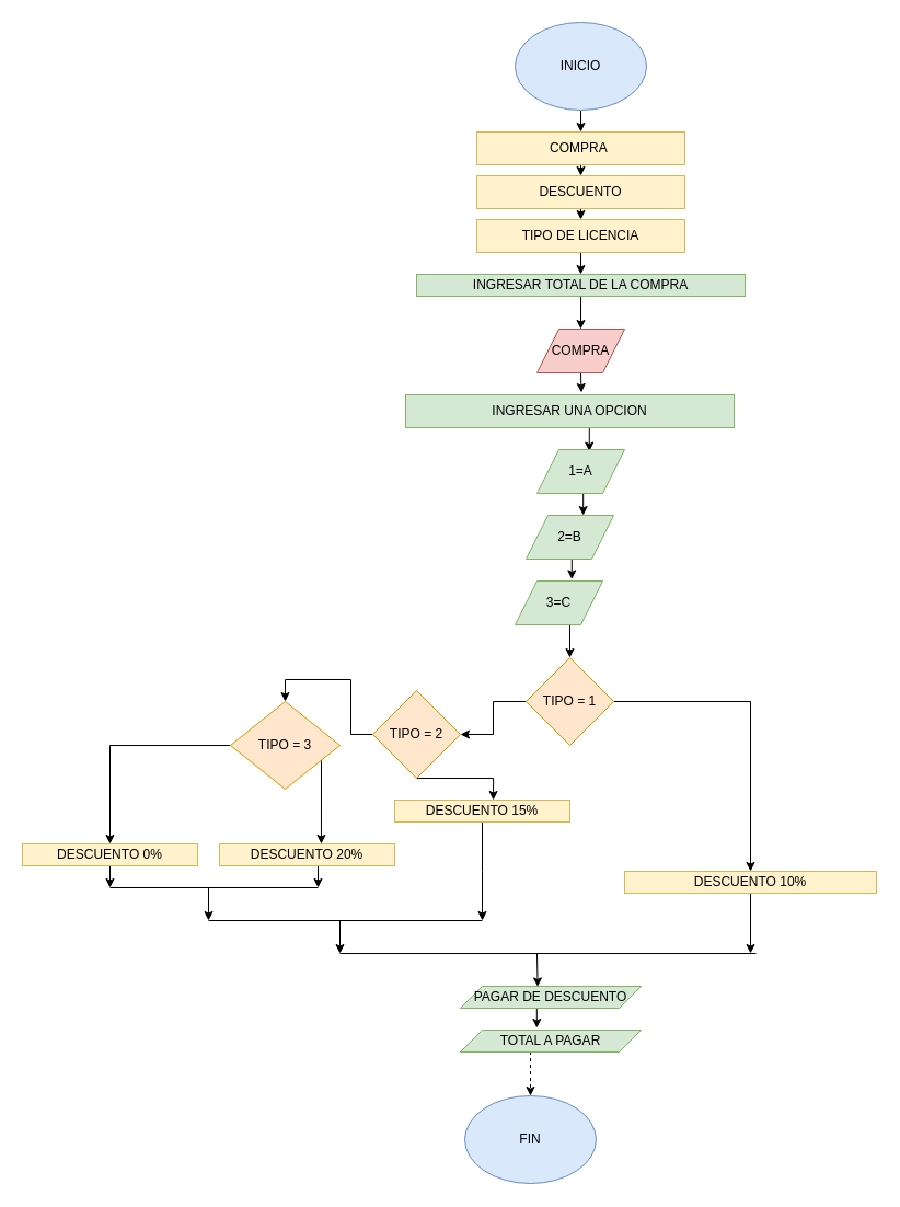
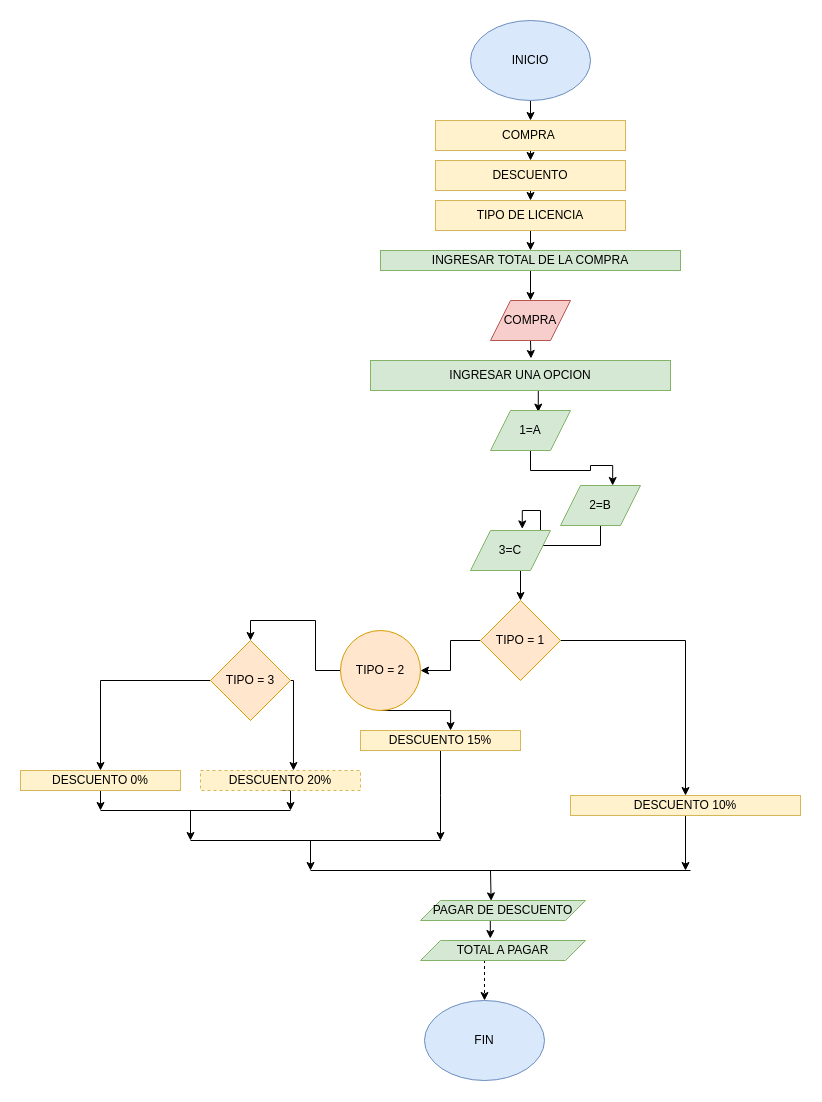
  <mxCell id="0" />
  <mxCell id="1" parent="0" />
  <mxCell id="2" style="edgeStyle=orthogonalEdgeStyle;rounded=0;orthogonalLoop=1;jettySize=auto;html=1;exitX=0.5;exitY=1;exitDx=0;exitDy=0;entryX=0.5;entryY=0;entryDx=0;entryDy=0;" edge="1" parent="1" source="3" target="5"><mxGeometry relative="1" as="geometry" /></mxCell>
  <mxCell id="3" value="INICIO" style="ellipse;whiteSpace=wrap;html=1;fillColor=#dae8fc;strokeColor=#6c8ebf;" vertex="1" parent="1"><mxGeometry x="470" y="20" width="120" height="80" as="geometry" /></mxCell>
  <mxCell id="4" style="edgeStyle=orthogonalEdgeStyle;rounded=0;orthogonalLoop=1;jettySize=auto;html=1;exitX=0.5;exitY=1;exitDx=0;exitDy=0;entryX=0.5;entryY=0;entryDx=0;entryDy=0;" edge="1" parent="1" source="5" target="7"><mxGeometry relative="1" as="geometry" /></mxCell>
  <mxCell id="5" value="COMPRA&amp;nbsp;" style="rounded=0;whiteSpace=wrap;html=1;fillColor=#fff2cc;strokeColor=#d6b656;" vertex="1" parent="1"><mxGeometry x="435" y="120" width="190" height="30" as="geometry" /></mxCell>
  <mxCell id="6" style="edgeStyle=orthogonalEdgeStyle;rounded=0;orthogonalLoop=1;jettySize=auto;html=1;exitX=0.5;exitY=1;exitDx=0;exitDy=0;entryX=0.5;entryY=0;entryDx=0;entryDy=0;" edge="1" parent="1" source="7" target="9"><mxGeometry relative="1" as="geometry" /></mxCell>
  <mxCell id="7" value="DESCUENTO" style="rounded=0;whiteSpace=wrap;html=1;fillColor=#fff2cc;strokeColor=#d6b656;" vertex="1" parent="1"><mxGeometry x="435" y="160" width="190" height="30" as="geometry" /></mxCell>
  <mxCell id="8" style="edgeStyle=orthogonalEdgeStyle;rounded=0;orthogonalLoop=1;jettySize=auto;html=1;exitX=0.5;exitY=1;exitDx=0;exitDy=0;entryX=0.5;entryY=0;entryDx=0;entryDy=0;" edge="1" parent="1" source="9" target="11"><mxGeometry relative="1" as="geometry" /></mxCell>
  <mxCell id="9" value="TIPO DE LICENCIA" style="rounded=0;whiteSpace=wrap;html=1;fillColor=#fff2cc;strokeColor=#d6b656;" vertex="1" parent="1"><mxGeometry x="435" y="200" width="190" height="30" as="geometry" /></mxCell>
  <mxCell id="10" style="edgeStyle=orthogonalEdgeStyle;rounded=0;orthogonalLoop=1;jettySize=auto;html=1;exitX=0.5;exitY=1;exitDx=0;exitDy=0;entryX=0.5;entryY=0;entryDx=0;entryDy=0;" edge="1" parent="1" source="11" target="13"><mxGeometry relative="1" as="geometry" /></mxCell>
  <mxCell id="11" value="INGRESAR TOTAL DE LA COMPRA" style="rounded=0;whiteSpace=wrap;html=1;fillColor=#d5e8d4;strokeColor=#82b366;" vertex="1" parent="1"><mxGeometry x="380" y="250" width="300" height="20" as="geometry" /></mxCell>
  <mxCell id="12" style="edgeStyle=orthogonalEdgeStyle;rounded=0;orthogonalLoop=1;jettySize=auto;html=1;exitX=0.5;exitY=1;exitDx=0;exitDy=0;entryX=0.535;entryY=-0.067;entryDx=0;entryDy=0;entryPerimeter=0;" edge="1" parent="1" source="13" target="15"><mxGeometry relative="1" as="geometry" /></mxCell>
  <mxCell id="13" value="COMPRA" style="shape=parallelogram;perimeter=parallelogramPerimeter;whiteSpace=wrap;html=1;fixedSize=1;fillColor=#f8cecc;strokeColor=#b85450;" vertex="1" parent="1"><mxGeometry x="490" y="300" width="80" height="40" as="geometry" /></mxCell>
  <mxCell id="14" style="edgeStyle=orthogonalEdgeStyle;rounded=0;orthogonalLoop=1;jettySize=auto;html=1;exitX=0.5;exitY=1;exitDx=0;exitDy=0;entryX=0.597;entryY=0.04;entryDx=0;entryDy=0;entryPerimeter=0;" edge="1" parent="1" source="15" target="17"><mxGeometry relative="1" as="geometry" /></mxCell>
  <mxCell id="15" value="INGRESAR UNA OPCION" style="rounded=0;whiteSpace=wrap;html=1;fillColor=#d5e8d4;strokeColor=#82b366;" vertex="1" parent="1"><mxGeometry x="370" y="360" width="300" height="30" as="geometry" /></mxCell>
  <mxCell id="16" style="edgeStyle=orthogonalEdgeStyle;rounded=0;orthogonalLoop=1;jettySize=auto;html=1;exitX=0.5;exitY=1;exitDx=0;exitDy=0;entryX=0.652;entryY=0;entryDx=0;entryDy=0;entryPerimeter=0;" edge="1" parent="1" source="17" target="19"><mxGeometry relative="1" as="geometry" /></mxCell>
  <mxCell id="17" value="1=A" style="shape=parallelogram;perimeter=parallelogramPerimeter;whiteSpace=wrap;html=1;fixedSize=1;fillColor=#d5e8d4;strokeColor=#82b366;" vertex="1" parent="1"><mxGeometry x="490" y="410" width="80" height="40" as="geometry" /></mxCell>
  <mxCell id="18" style="edgeStyle=orthogonalEdgeStyle;rounded=0;orthogonalLoop=1;jettySize=auto;html=1;exitX=0.5;exitY=1;exitDx=0;exitDy=0;entryX=0.647;entryY=-0.04;entryDx=0;entryDy=0;entryPerimeter=0;" edge="1" parent="1" source="19" target="21"><mxGeometry relative="1" as="geometry" /></mxCell>
- <mxCell id="19" value="2=B" style="shape=parallelogram;perimeter=parallelogramPerimeter;whiteSpace=wrap;html=1;fixedSize=1;fillColor=#d5e8d4;strokeColor=#82b366;" vertex="1" parent="1"><mxGeometry x="480" y="470" width="80" height="40" as="geometry" /></mxCell>
+ <mxCell id="19" value="2=B" style="shape=parallelogram;perimeter=parallelogramPerimeter;whiteSpace=wrap;html=1;fixedSize=1;fillColor=#d5e8d4;strokeColor=#82b366;" vertex="1" parent="1"><mxGeometry x="560" y="485" width="80" height="40" as="geometry" /></mxCell>
  <mxCell id="20" style="edgeStyle=orthogonalEdgeStyle;rounded=0;orthogonalLoop=1;jettySize=auto;html=1;exitX=0.5;exitY=1;exitDx=0;exitDy=0;entryX=0.5;entryY=0;entryDx=0;entryDy=0;" edge="1" parent="1" source="21" target="24"><mxGeometry relative="1" as="geometry" /></mxCell>
  <mxCell id="21" value="3=C" style="shape=parallelogram;perimeter=parallelogramPerimeter;whiteSpace=wrap;html=1;fixedSize=1;fillColor=#d5e8d4;strokeColor=#82b366;" vertex="1" parent="1"><mxGeometry x="470" y="530" width="80" height="40" as="geometry" /></mxCell>
  <mxCell id="22" style="edgeStyle=orthogonalEdgeStyle;rounded=0;orthogonalLoop=1;jettySize=auto;html=1;exitX=0;exitY=0.5;exitDx=0;exitDy=0;entryX=1;entryY=0.5;entryDx=0;entryDy=0;" edge="1" parent="1" source="24" target="27"><mxGeometry relative="1" as="geometry" /></mxCell>
  <mxCell id="23" style="edgeStyle=orthogonalEdgeStyle;rounded=0;orthogonalLoop=1;jettySize=auto;html=1;exitX=1;exitY=0.5;exitDx=0;exitDy=0;" edge="1" parent="1" source="24" target="32"><mxGeometry relative="1" as="geometry" /></mxCell>
  <mxCell id="24" value="TIPO = 1" style="rhombus;whiteSpace=wrap;html=1;fillColor=#ffe6cc;strokeColor=#d79b00;" vertex="1" parent="1"><mxGeometry x="480" y="600" width="80" height="80" as="geometry" /></mxCell>
  <mxCell id="25" style="edgeStyle=orthogonalEdgeStyle;rounded=0;orthogonalLoop=1;jettySize=auto;html=1;exitX=0;exitY=0.5;exitDx=0;exitDy=0;entryX=0.5;entryY=0;entryDx=0;entryDy=0;" edge="1" parent="1" source="27" target="30"><mxGeometry relative="1" as="geometry" /></mxCell>
  <mxCell id="26" style="edgeStyle=orthogonalEdgeStyle;rounded=0;orthogonalLoop=1;jettySize=auto;html=1;exitX=0.5;exitY=1;exitDx=0;exitDy=0;entryX=0.563;entryY=0;entryDx=0;entryDy=0;entryPerimeter=0;" edge="1" parent="1" source="27" target="34"><mxGeometry relative="1" as="geometry"><Array as="points"><mxPoint x="450" y="710" /></Array></mxGeometry></mxCell>
- <mxCell id="27" value="TIPO = 2" style="rhombus;whiteSpace=wrap;html=1;fillColor=#ffe6cc;strokeColor=#d79b00;" vertex="1" parent="1"><mxGeometry x="340" y="630" width="80" height="80" as="geometry" /></mxCell>
+ <mxCell id="27" value="TIPO = 2" style="ellipse;whiteSpace=wrap;html=1;fillColor=#ffe6cc;strokeColor=#d79b00;" vertex="1" parent="1"><mxGeometry x="340" y="630" width="80" height="80" as="geometry" /></mxCell>
  <mxCell id="28" style="edgeStyle=orthogonalEdgeStyle;rounded=0;orthogonalLoop=1;jettySize=auto;html=1;entryX=0.5;entryY=0;entryDx=0;entryDy=0;" edge="1" parent="1" source="30" target="38"><mxGeometry relative="1" as="geometry" /></mxCell>
  <mxCell id="29" style="edgeStyle=orthogonalEdgeStyle;rounded=0;orthogonalLoop=1;jettySize=auto;html=1;exitX=1;exitY=0.5;exitDx=0;exitDy=0;entryX=0.581;entryY=0;entryDx=0;entryDy=0;entryPerimeter=0;" edge="1" parent="1" source="30" target="36"><mxGeometry relative="1" as="geometry"><Array as="points"><mxPoint x="293" y="680" /></Array></mxGeometry></mxCell>
- <mxCell id="30" value="TIPO = 3&lt;br&gt;" style="rhombus;whiteSpace=wrap;html=1;fillColor=#ffe6cc;strokeColor=#d79b00;" vertex="1" parent="1"><mxGeometry x="210" y="640" width="100" height="80" as="geometry" /></mxCell>
+ <mxCell id="30" value="TIPO = 3&lt;br&gt;" style="rhombus;whiteSpace=wrap;html=1;fillColor=#ffe6cc;strokeColor=#d79b00;" vertex="1" parent="1"><mxGeometry x="210" y="640" width="80" height="80" as="geometry" /></mxCell>
  <mxCell id="31" style="edgeStyle=orthogonalEdgeStyle;rounded=0;orthogonalLoop=1;jettySize=auto;html=1;exitX=0.5;exitY=1;exitDx=0;exitDy=0;" edge="1" parent="1" source="32"><mxGeometry relative="1" as="geometry"><mxPoint x="685" y="870" as="targetPoint" /></mxGeometry></mxCell>
  <mxCell id="32" value="DESCUENTO 10%" style="rounded=0;whiteSpace=wrap;html=1;fillColor=#fff2cc;strokeColor=#d6b656;" vertex="1" parent="1"><mxGeometry x="570" y="795" width="230" height="20" as="geometry" /></mxCell>
  <mxCell id="33" style="edgeStyle=orthogonalEdgeStyle;rounded=0;orthogonalLoop=1;jettySize=auto;html=1;exitX=0.5;exitY=1;exitDx=0;exitDy=0;" edge="1" parent="1" source="34"><mxGeometry relative="1" as="geometry"><mxPoint x="440" y="840" as="targetPoint" /></mxGeometry></mxCell>
  <mxCell id="34" value="DESCUENTO 15%" style="rounded=0;whiteSpace=wrap;html=1;fillColor=#fff2cc;strokeColor=#d6b656;" vertex="1" parent="1"><mxGeometry x="360" y="730" width="160" height="20" as="geometry" /></mxCell>
  <mxCell id="35" style="edgeStyle=orthogonalEdgeStyle;rounded=0;orthogonalLoop=1;jettySize=auto;html=1;exitX=0.5;exitY=1;exitDx=0;exitDy=0;" edge="1" parent="1" source="36"><mxGeometry relative="1" as="geometry"><mxPoint x="290" y="810" as="targetPoint" /></mxGeometry></mxCell>
- <mxCell id="36" value="DESCUENTO 20%" style="rounded=0;whiteSpace=wrap;html=1;fillColor=#fff2cc;strokeColor=#d6b656;" vertex="1" parent="1"><mxGeometry x="200" y="770" width="160" height="20" as="geometry" /></mxCell>
+ <mxCell id="36" value="DESCUENTO 20%" style="rounded=0;whiteSpace=wrap;html=1;fillColor=#fff2cc;strokeColor=#d6b656;dashed=1;" vertex="1" parent="1"><mxGeometry x="200" y="770" width="160" height="20" as="geometry" /></mxCell>
  <mxCell id="37" style="edgeStyle=orthogonalEdgeStyle;rounded=0;orthogonalLoop=1;jettySize=auto;html=1;" edge="1" parent="1" source="38"><mxGeometry relative="1" as="geometry"><mxPoint x="100" y="810" as="targetPoint" /></mxGeometry></mxCell>
  <mxCell id="38" value="DESCUENTO 0%" style="rounded=0;whiteSpace=wrap;html=1;fillColor=#fff2cc;strokeColor=#d6b656;" vertex="1" parent="1"><mxGeometry x="20" y="770" width="160" height="20" as="geometry" /></mxCell>
  <mxCell id="39" value="" style="endArrow=none;html=1;rounded=0;" edge="1" parent="1"><mxGeometry width="50" height="50" relative="1" as="geometry"><mxPoint x="100" y="810" as="sourcePoint" /><mxPoint x="290" y="810" as="targetPoint" /></mxGeometry></mxCell>
  <mxCell id="40" value="" style="endArrow=classic;html=1;rounded=0;" edge="1" parent="1"><mxGeometry width="50" height="50" relative="1" as="geometry"><mxPoint x="190" y="810" as="sourcePoint" /><mxPoint x="190" y="840" as="targetPoint" /></mxGeometry></mxCell>
  <mxCell id="41" value="" style="endArrow=none;html=1;rounded=0;" edge="1" parent="1"><mxGeometry width="50" height="50" relative="1" as="geometry"><mxPoint x="190" y="840" as="sourcePoint" /><mxPoint x="440" y="840" as="targetPoint" /></mxGeometry></mxCell>
  <mxCell id="42" value="" style="endArrow=none;html=1;rounded=0;" edge="1" parent="1"><mxGeometry width="50" height="50" relative="1" as="geometry"><mxPoint x="310" y="870" as="sourcePoint" /><mxPoint x="690" y="870" as="targetPoint" /></mxGeometry></mxCell>
  <mxCell id="43" value="" style="endArrow=classic;html=1;rounded=0;" edge="1" parent="1"><mxGeometry width="50" height="50" relative="1" as="geometry"><mxPoint x="310" y="840" as="sourcePoint" /><mxPoint x="310" y="870" as="targetPoint" /></mxGeometry></mxCell>
  <mxCell id="44" style="edgeStyle=orthogonalEdgeStyle;rounded=0;orthogonalLoop=1;jettySize=auto;html=1;exitX=0.5;exitY=1;exitDx=0;exitDy=0;entryX=0.423;entryY=-0.1;entryDx=0;entryDy=0;entryPerimeter=0;" edge="1" parent="1" source="45" target="47"><mxGeometry relative="1" as="geometry" /></mxCell>
  <mxCell id="45" value="PAGAR DE DESCUENTO" style="shape=parallelogram;perimeter=parallelogramPerimeter;whiteSpace=wrap;html=1;fixedSize=1;fillColor=#d5e8d4;strokeColor=#82b366;" vertex="1" parent="1"><mxGeometry x="420" y="900" width="165" height="20" as="geometry" /></mxCell>
  <mxCell id="46" style="edgeStyle=orthogonalEdgeStyle;rounded=0;orthogonalLoop=1;jettySize=auto;html=1;exitX=0.5;exitY=1;exitDx=0;exitDy=0;entryX=0.5;entryY=0;entryDx=0;entryDy=0;dashed=1;" edge="1" parent="1" source="47" target="49"><mxGeometry relative="1" as="geometry"><Array as="points"><mxPoint x="484" y="960" /></Array></mxGeometry></mxCell>
  <mxCell id="47" value="TOTAL A PAGAR" style="shape=parallelogram;perimeter=parallelogramPerimeter;whiteSpace=wrap;html=1;fixedSize=1;fillColor=#d5e8d4;strokeColor=#82b366;" vertex="1" parent="1"><mxGeometry x="420" y="940" width="165" height="20" as="geometry" /></mxCell>
  <mxCell id="48" value="" style="endArrow=classic;html=1;rounded=0;entryX=0.428;entryY=0.02;entryDx=0;entryDy=0;entryPerimeter=0;" edge="1" parent="1" target="45"><mxGeometry width="50" height="50" relative="1" as="geometry"><mxPoint x="490" y="870" as="sourcePoint" /><mxPoint x="520" y="870" as="targetPoint" /></mxGeometry></mxCell>
  <mxCell id="49" value="FIN" style="ellipse;whiteSpace=wrap;html=1;fillColor=#dae8fc;strokeColor=#6c8ebf;" vertex="1" parent="1"><mxGeometry x="424" y="1000" width="120" height="80" as="geometry" /></mxCell>
